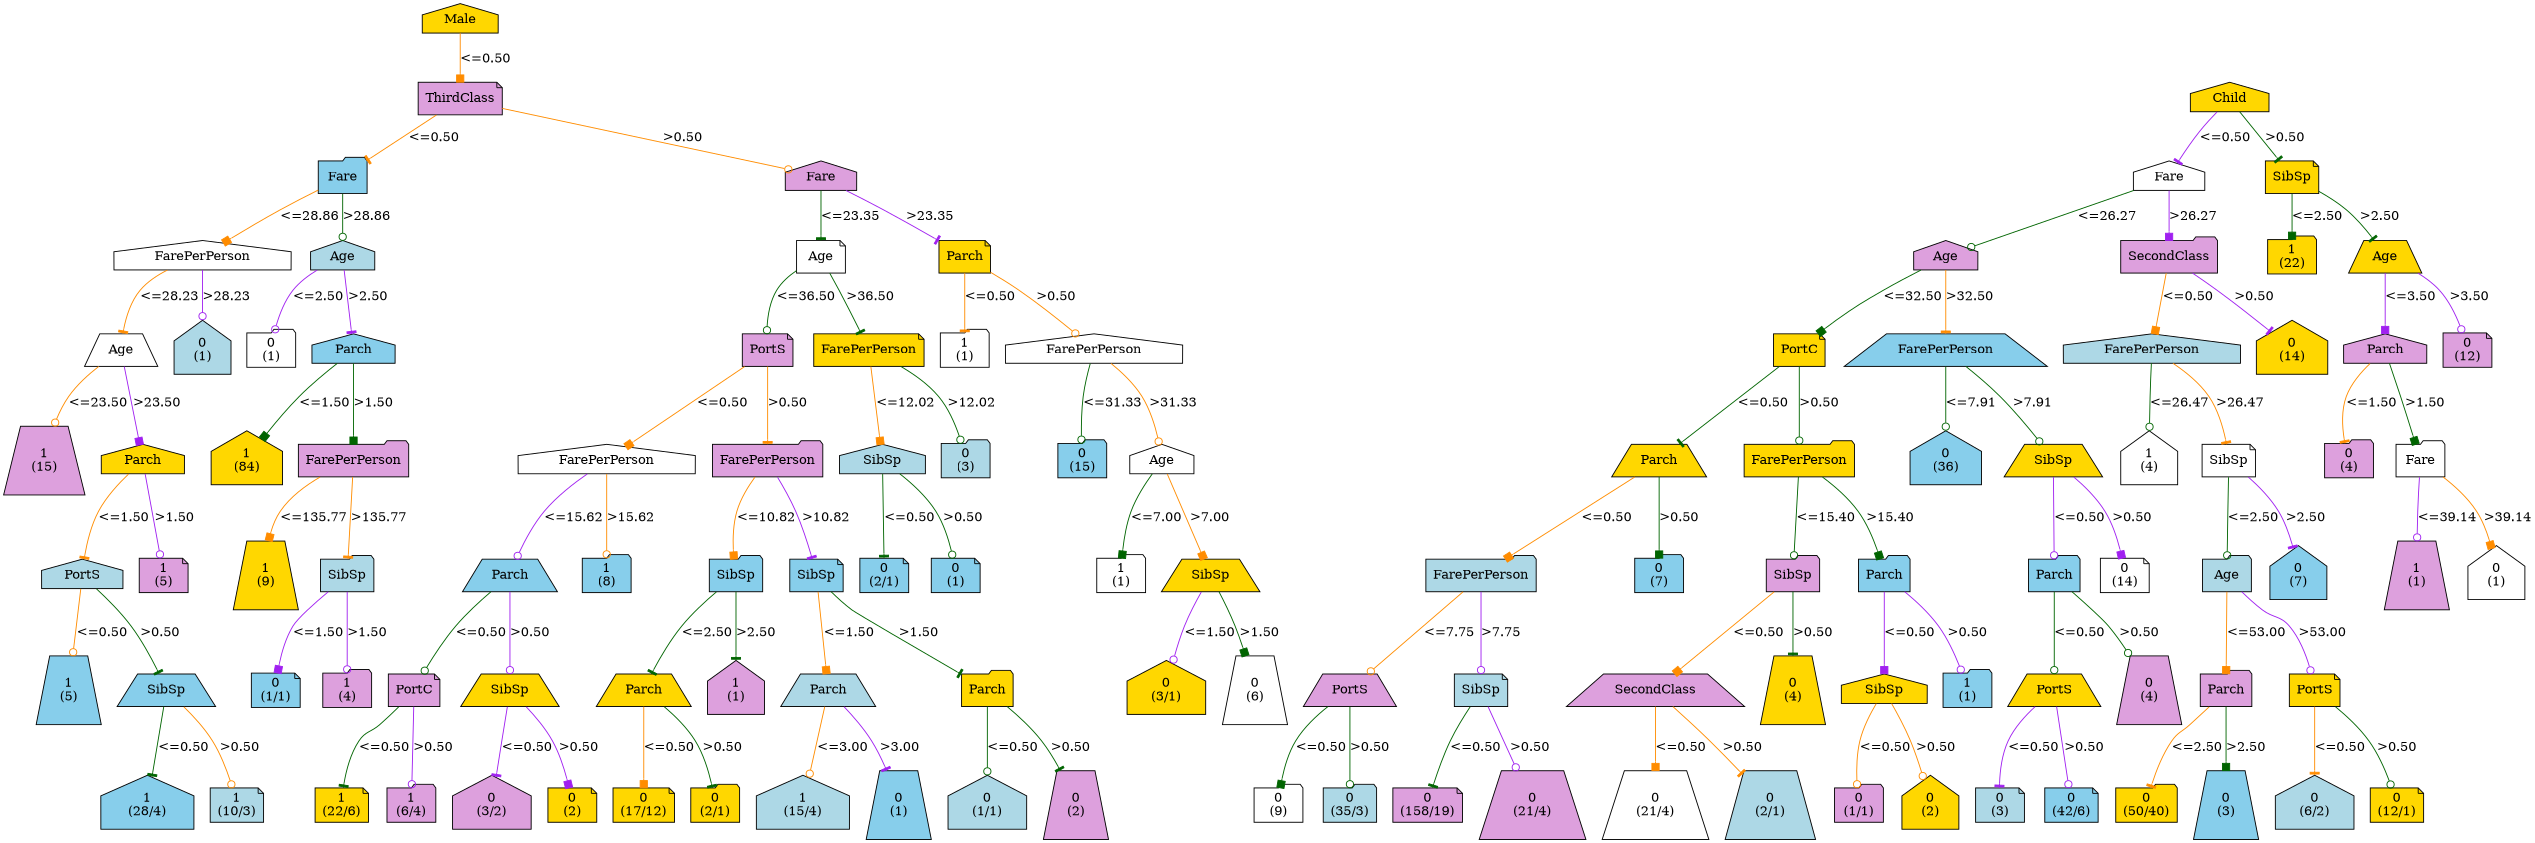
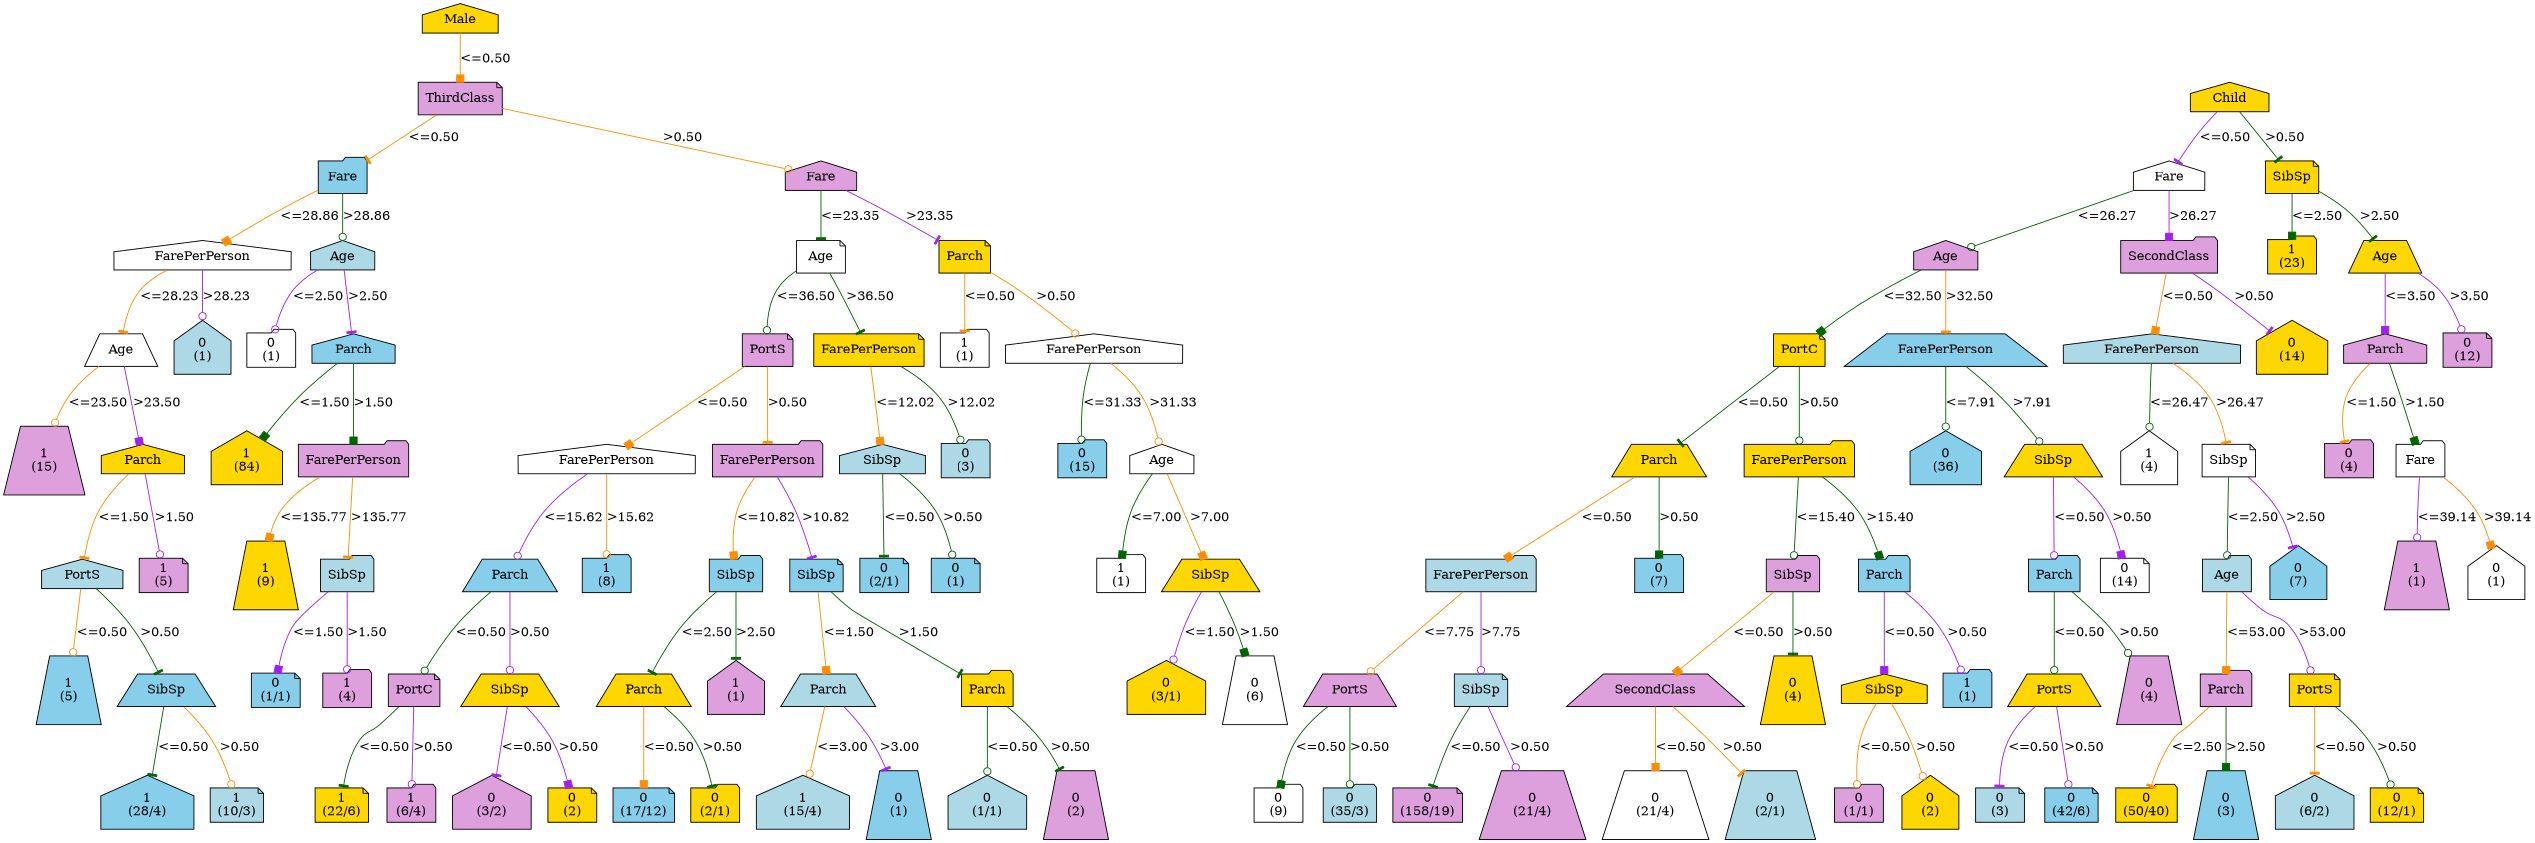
  digraph {
    node [fillcolor=gold shape=house style=filled weight=9]
    edge [arrowhead=odot color=darkgreen]
    n1 [label="Male\n" weight=1]
    n2 [fillcolor=plum label="ThirdClass\n" shape=note weight=2]
    n3 [label="Child\n" weight=2]
    n4 [fillcolor=skyblue label="Fare\n" shape=folder weight=3]
    n5 [fillcolor=plum label="Fare\n" weight=3]
    n6 [fillcolor=white label="Fare\n" weight=3]
    n7 [label="SibSp\n" shape=note weight=3]
    n8 [fillcolor=white label="FarePerPerson\n" weight=4]
    n9 [fillcolor=lightblue label="Age\n" weight=4]
    n10 [fillcolor=white label="Age\n" shape=note weight=4]
    n11 [label="Parch\n" shape=note weight=4]
    n12 [fillcolor=plum label="Age\n" weight=4]
    n13 [fillcolor=plum label="SecondClass\n" shape=folder weight=4]
-   n14 [label="1\n(22)\n" shape=folder weight=4]
+   n14 [label="1\n(23)\n" shape=folder weight=4]
    n15 [label="Age\n" shape=trapezium weight=4]
    n16 [fillcolor=white label="Age\n" shape=trapezium weight=5]
    n17 [fillcolor=lightblue label="0\n(1)\n" weight=5]
    n18 [fillcolor=white label="0\n(1)\n" shape=folder weight=5]
    n19 [fillcolor=skyblue label="Parch\n" weight=5]
    n20 [fillcolor=plum label="PortS\n" shape=note weight=5]
    n21 [label="FarePerPerson\n" shape=note weight=5]
    n22 [fillcolor=white label="1\n(1)\n" shape=folder weight=5]
    n23 [fillcolor=white label="FarePerPerson\n" weight=5]
    n24 [label="PortC\n" shape=note weight=5]
    n25 [fillcolor=skyblue label="FarePerPerson\n" shape=trapezium weight=5]
    n26 [fillcolor=lightblue label="FarePerPerson\n" weight=5]
    n27 [label="0\n(14)\n" weight=5]
    n28 [fillcolor=plum label="Parch\n" weight=5]
    n29 [fillcolor=plum label="0\n(12)\n" shape=note weight=5]
    n30 [fillcolor=plum label="1\n(15)\n" shape=trapezium weight=6]
    n31 [label="Parch\n" weight=6]
    n32 [label="1\n(84)\n" weight=6]
    n33 [fillcolor=plum label="FarePerPerson\n" shape=folder weight=6]
    n34 [fillcolor=white label="FarePerPerson\n" weight=6]
    n35 [fillcolor=plum label="FarePerPerson\n" shape=folder weight=6]
    n36 [fillcolor=lightblue label="SibSp\n" weight=6]
    n37 [fillcolor=lightblue label="0\n(3)\n" shape=folder weight=6]
    n38 [fillcolor=skyblue label="0\n(15)\n" shape=folder weight=6]
    n39 [fillcolor=white label="Age\n" weight=6]
    n40 [label="Parch\n" shape=trapezium weight=6]
    n41 [label="FarePerPerson\n" shape=folder weight=6]
    n42 [fillcolor=skyblue label="0\n(36)\n" weight=6]
    n43 [label="SibSp\n" shape=trapezium weight=6]
    n44 [fillcolor=white label="1\n(4)\n" weight=6]
    n45 [fillcolor=white label="SibSp\n" shape=note weight=6]
    n46 [fillcolor=plum label="0\n(4)\n" shape=folder weight=6]
    n47 [fillcolor=white label="Fare\n" shape=folder weight=6]
    n48 [fillcolor=lightblue label="PortS\n" weight=7]
    n49 [fillcolor=plum label="1\n(5)\n" shape=note weight=7]
    n50 [label="1\n(9)\n" shape=trapezium weight=7]
    n51 [fillcolor=lightblue label="SibSp\n" shape=folder weight=7]
    n52 [fillcolor=skyblue label="Parch\n" shape=trapezium weight=7]
    n53 [fillcolor=skyblue label="1\n(8)\n" shape=folder weight=7]
    n54 [fillcolor=skyblue label="SibSp\n" shape=folder weight=7]
    n55 [fillcolor=skyblue label="SibSp\n" shape=note weight=7]
    n56 [fillcolor=skyblue label="0\n(2/1)\n" shape=note weight=7]
    n57 [fillcolor=skyblue label="0\n(1)\n" shape=note weight=7]
    n58 [fillcolor=white label="1\n(1)\n" shape=folder weight=7]
    n59 [label="SibSp\n" shape=trapezium weight=7]
    n60 [fillcolor=lightblue label="FarePerPerson\n" shape=folder weight=7]
    n61 [fillcolor=skyblue label="0\n(7)\n" shape=folder weight=7]
    n62 [fillcolor=plum label="SibSp\n" shape=folder weight=7]
    n63 [fillcolor=skyblue label="Parch\n" shape=folder weight=7]
    n64 [fillcolor=skyblue label="Parch\n" shape=folder weight=7]
    n65 [fillcolor=white label="0\n(14)\n" shape=note weight=7]
    n66 [fillcolor=lightblue label="Age\n" shape=folder weight=7]
    n67 [fillcolor=skyblue label="0\n(7)\n" weight=7]
    n68 [fillcolor=plum label="1\n(1)\n" shape=trapezium weight=7]
    n69 [fillcolor=white label="0\n(1)\n" weight=7]
    n70 [fillcolor=skyblue label="1\n(5)\n" shape=trapezium weight=8]
    n71 [fillcolor=skyblue label="SibSp\n" shape=trapezium weight=8]
    n72 [fillcolor=skyblue label="0\n(1/1)\n" shape=note weight=8]
    n73 [fillcolor=plum label="1\n(4)\n" shape=folder weight=8]
    n74 [fillcolor=plum label="PortC\n" shape=note weight=8]
    n75 [label="SibSp\n" shape=trapezium weight=8]
    n76 [label="Parch\n" shape=trapezium weight=8]
    n77 [fillcolor=plum label="1\n(1)\n" weight=8]
    n78 [fillcolor=lightblue label="Parch\n" shape=trapezium weight=8]
    n79 [label="Parch\n" shape=folder weight=8]
    n80 [label="0\n(3/1)\n" weight=8]
    n81 [fillcolor=white label="0\n(6)\n" shape=trapezium weight=8]
    n82 [fillcolor=plum label="PortS\n" shape=trapezium weight=8]
    n83 [fillcolor=lightblue label="SibSp\n" shape=note weight=8]
    n84 [fillcolor=plum label="SecondClass\n" shape=trapezium weight=8]
    n85 [label="0\n(4)\n" shape=trapezium weight=8]
    n86 [label="SibSp\n" weight=8]
    n87 [fillcolor=skyblue label="1\n(1)\n" shape=folder weight=8]
    n88 [label="PortS\n" shape=trapezium weight=8]
    n89 [fillcolor=plum label="0\n(4)\n" shape=trapezium weight=8]
    n90 [fillcolor=plum label="Parch\n" shape=folder weight=8]
    n91 [label="PortS\n" shape=note weight=8]
    n92 [fillcolor=skyblue label="1\n(28/4)\n"]
    n93 [fillcolor=lightblue label="1\n(10/3)\n" shape=note]
    n94 [label="1\n(22/6)\n" shape=note]
    n95 [fillcolor=plum label="1\n(6/4)\n" shape=folder]
    n96 [fillcolor=plum label="0\n(3/2)\n"]
    n97 [label="0\n(2)\n" shape=note]
-   n98 [label="0\n(17/12)\n" shape=note]
+   n98 [fillcolor=skyblue label="0\n(17/12)\n" shape=note]
    n99 [label="0\n(2/1)\n" shape=folder]
    n100 [fillcolor=lightblue label="1\n(15/4)\n"]
    n101 [fillcolor=skyblue label="0\n(1)\n" shape=trapezium]
    n102 [fillcolor=lightblue label="0\n(1/1)\n"]
    n103 [fillcolor=plum label="0\n(2)\n" shape=trapezium]
    n104 [fillcolor=white label="0\n(9)\n" shape=folder]
    n105 [fillcolor=lightblue label="0\n(35/3)\n" shape=folder]
    n106 [fillcolor=plum label="0\n(158/19)\n" shape=note]
    n107 [fillcolor=plum label="0\n(21/4)\n" shape=trapezium]
    n108 [fillcolor=white label="0\n(21/4)\n" shape=trapezium]
    n109 [fillcolor=lightblue label="0\n(2/1)\n" shape=trapezium]
    n110 [fillcolor=plum label="0\n(1/1)\n" shape=folder]
    n111 [label="0\n(2)\n"]
    n112 [fillcolor=lightblue label="0\n(3)\n" shape=note]
    n113 [fillcolor=skyblue label="0\n(42/6)\n" shape=note]
    n114 [label="0\n(50/40)\n" shape=folder]
    n115 [fillcolor=skyblue label="0\n(3)\n" shape=trapezium]
    n116 [fillcolor=lightblue label="0\n(6/2)\n"]
    n117 [label="0\n(12/1)\n" shape=note]
    subgraph sub_1 {
      rank=same
      n1
    }
    subgraph sub_2 {
      rank=same
      n2
      n3
    }
    subgraph sub_3 {
      rank=same
      n4
      n5
      n6
      n7
    }
    subgraph sub_4 {
      rank=same
      n8
      n9
      n10
      n11
      n12
      n13
      n14
      n15
    }
    subgraph sub_5 {
      rank=same
      n16
      n17
      n18
      n19
      n20
      n21
      n22
      n23
      n24
      n25
      n26
      n27
      n28
      n29
    }
    subgraph sub_6 {
      rank=same
      n30
      n31
      n32
      n33
      n34
      n35
      n36
      n37
      n38
      n39
      n40
      n41
      n42
      n43
      n44
      n45
      n46
      n47
    }
    subgraph sub_7 {
      rank=same
      n48
      n49
      n50
      n51
      n52
      n53
      n54
      n55
      n56
      n57
      n58
      n59
      n60
      n61
      n62
      n63
      n64
      n65
      n66
      n67
      n68
      n69
    }
    subgraph sub_8 {
      rank=same
      n70
      n71
      n72
      n73
      n74
      n75
      n76
      n77
      n78
      n79
      n80
      n81
      n82
      n83
      n84
      n85
      n86
      n87
      n88
      n89
      n90
      n91
    }
    subgraph sub_9 {
      rank=same
      n92
      n93
      n94
      n95
      n96
      n97
      n98
      n99
      n100
      n101
      n102
      n103
      n104
      n105
      n106
      n107
      n108
      n109
      n110
      n111
      n112
      n113
      n114
      n115
      n116
      n117
    }
    n1 -> n2 [arrowhead=box color=darkorange label="<=0.50"]
    n2 -> n4 [arrowhead=tee color=darkorange label="<=0.50"]
    n2 -> n5 [color=darkorange label=">0.50"]
    n3 -> n6 [arrowhead=tee color=purple label="<=0.50"]
    n3 -> n7 [arrowhead=tee label=">0.50"]
    n4 -> n8 [arrowhead=box color=darkorange label="<=28.86"]
    n4 -> n9 [label=">28.86"]
    n5 -> n10 [arrowhead=tee label="<=23.35"]
    n5 -> n11 [arrowhead=tee color=purple label=">23.35"]
    n6 -> n12 [label="<=26.27"]
    n6 -> n13 [arrowhead=box color=purple label=">26.27"]
    n7 -> n14 [arrowhead=box label="<=2.50"]
    n7 -> n15 [arrowhead=tee label=">2.50"]
    n8 -> n16 [arrowhead=tee color=darkorange label="<=28.23"]
    n8 -> n17 [color=purple label=">28.23"]
    n9 -> n18 [color=purple label="<=2.50"]
    n9 -> n19 [arrowhead=tee color=purple label=">2.50"]
    n10 -> n20 [label="<=36.50"]
    n10 -> n21 [arrowhead=tee label=">36.50"]
    n11 -> n22 [arrowhead=tee color=darkorange label="<=0.50"]
    n11 -> n23 [color=darkorange label=">0.50"]
    n12 -> n24 [arrowhead=box label="<=32.50"]
    n12 -> n25 [arrowhead=tee color=darkorange label=">32.50"]
    n13 -> n26 [arrowhead=box color=darkorange label="<=0.50"]
    n13 -> n27 [arrowhead=tee color=purple label=">0.50"]
    n15 -> n28 [arrowhead=box color=purple label="<=3.50"]
    n15 -> n29 [color=purple label=">3.50"]
    n16 -> n30 [color=darkorange label="<=23.50"]
    n16 -> n31 [arrowhead=box color=purple label=">23.50"]
    n19 -> n32 [arrowhead=box label="<=1.50"]
    n19 -> n33 [arrowhead=box label=">1.50"]
    n20 -> n34 [arrowhead=box color=darkorange label="<=0.50"]
    n20 -> n35 [arrowhead=tee color=darkorange label=">0.50"]
    n21 -> n36 [arrowhead=box color=darkorange label="<=12.02"]
    n21 -> n37 [label=">12.02"]
    n23 -> n38 [label="<=31.33"]
    n23 -> n39 [color=darkorange label=">31.33"]
    n24 -> n40 [arrowhead=tee label="<=0.50"]
    n24 -> n41 [label=">0.50"]
    n25 -> n42 [label="<=7.91"]
    n25 -> n43 [label=">7.91"]
    n26 -> n44 [label="<=26.47"]
    n26 -> n45 [arrowhead=tee color=darkorange label=">26.47"]
    n28 -> n46 [arrowhead=tee color=darkorange label="<=1.50"]
    n28 -> n47 [arrowhead=box label=">1.50"]
    n31 -> n48 [arrowhead=tee color=darkorange label="<=1.50"]
    n31 -> n49 [color=purple label=">1.50"]
    n33 -> n50 [arrowhead=box color=darkorange label="<=135.77"]
    n33 -> n51 [arrowhead=tee color=darkorange label=">135.77"]
    n34 -> n52 [color=purple label="<=15.62"]
    n34 -> n53 [color=darkorange label=">15.62"]
    n35 -> n54 [arrowhead=box color=darkorange label="<=10.82"]
    n35 -> n55 [arrowhead=tee color=purple label=">10.82"]
    n36 -> n56 [arrowhead=tee label="<=0.50"]
    n36 -> n57 [label=">0.50"]
    n39 -> n58 [arrowhead=box label="<=7.00"]
    n39 -> n59 [arrowhead=box color=darkorange label=">7.00"]
    n40 -> n60 [arrowhead=box color=darkorange label="<=0.50"]
    n40 -> n61 [arrowhead=box label=">0.50"]
    n41 -> n62 [label="<=15.40"]
    n41 -> n63 [arrowhead=box label=">15.40"]
    n43 -> n64 [color=purple label="<=0.50"]
    n43 -> n65 [arrowhead=box color=purple label=">0.50"]
    n45 -> n66 [label="<=2.50"]
    n45 -> n67 [arrowhead=tee color=purple label=">2.50"]
    n47 -> n68 [color=purple label="<=39.14"]
    n47 -> n69 [arrowhead=box color=darkorange label=">39.14"]
    n48 -> n70 [color=darkorange label="<=0.50"]
    n48 -> n71 [arrowhead=tee label=">0.50"]
    n51 -> n72 [arrowhead=box color=purple label="<=1.50"]
    n51 -> n73 [color=purple label=">1.50"]
    n52 -> n74 [label="<=0.50"]
    n52 -> n75 [color=purple label=">0.50"]
    n54 -> n76 [arrowhead=tee label="<=2.50"]
    n54 -> n77 [arrowhead=tee label=">2.50"]
    n55 -> n78 [arrowhead=box color=darkorange label="<=1.50"]
    n55 -> n79 [arrowhead=tee label=">1.50"]
    n59 -> n80 [color=purple label="<=1.50"]
    n59 -> n81 [arrowhead=box label=">1.50"]
    n60 -> n82 [color=darkorange label="<=7.75"]
    n60 -> n83 [color=purple label=">7.75"]
    n62 -> n84 [arrowhead=box color=darkorange label="<=0.50"]
    n62 -> n85 [arrowhead=tee label=">0.50"]
    n63 -> n86 [arrowhead=box color=purple label="<=0.50"]
    n63 -> n87 [color=purple label=">0.50"]
    n64 -> n88 [label="<=0.50"]
    n64 -> n89 [label=">0.50"]
    n66 -> n90 [arrowhead=box color=darkorange label="<=53.00"]
    n66 -> n91 [color=purple label=">53.00"]
    n71 -> n92 [arrowhead=tee label="<=0.50"]
    n71 -> n93 [color=darkorange label=">0.50"]
    n74 -> n94 [arrowhead=tee label="<=0.50"]
    n74 -> n95 [color=purple label=">0.50"]
    n75 -> n96 [arrowhead=tee color=purple label="<=0.50"]
    n75 -> n97 [arrowhead=box color=purple label=">0.50"]
    n76 -> n98 [arrowhead=box color=darkorange label="<=0.50"]
    n76 -> n99 [arrowhead=tee label=">0.50"]
    n78 -> n100 [color=darkorange label="<=3.00"]
    n78 -> n101 [arrowhead=tee color=purple label=">3.00"]
    n79 -> n102 [label="<=0.50"]
    n79 -> n103 [arrowhead=tee label=">0.50"]
    n82 -> n104 [arrowhead=box label="<=0.50"]
    n82 -> n105 [label=">0.50"]
    n83 -> n106 [arrowhead=tee label="<=0.50"]
    n83 -> n107 [color=purple label=">0.50"]
    n84 -> n108 [arrowhead=box color=darkorange label="<=0.50"]
    n84 -> n109 [arrowhead=tee color=darkorange label=">0.50"]
    n86 -> n110 [color=darkorange label="<=0.50"]
    n86 -> n111 [color=darkorange label=">0.50"]
    n88 -> n112 [arrowhead=tee color=purple label="<=0.50"]
    n88 -> n113 [color=purple label=">0.50"]
    n90 -> n114 [arrowhead=tee color=darkorange label="<=2.50"]
    n90 -> n115 [arrowhead=box label=">2.50"]
    n91 -> n116 [arrowhead=tee color=darkorange label="<=0.50"]
    n91 -> n117 [label=">0.50"]
  }
